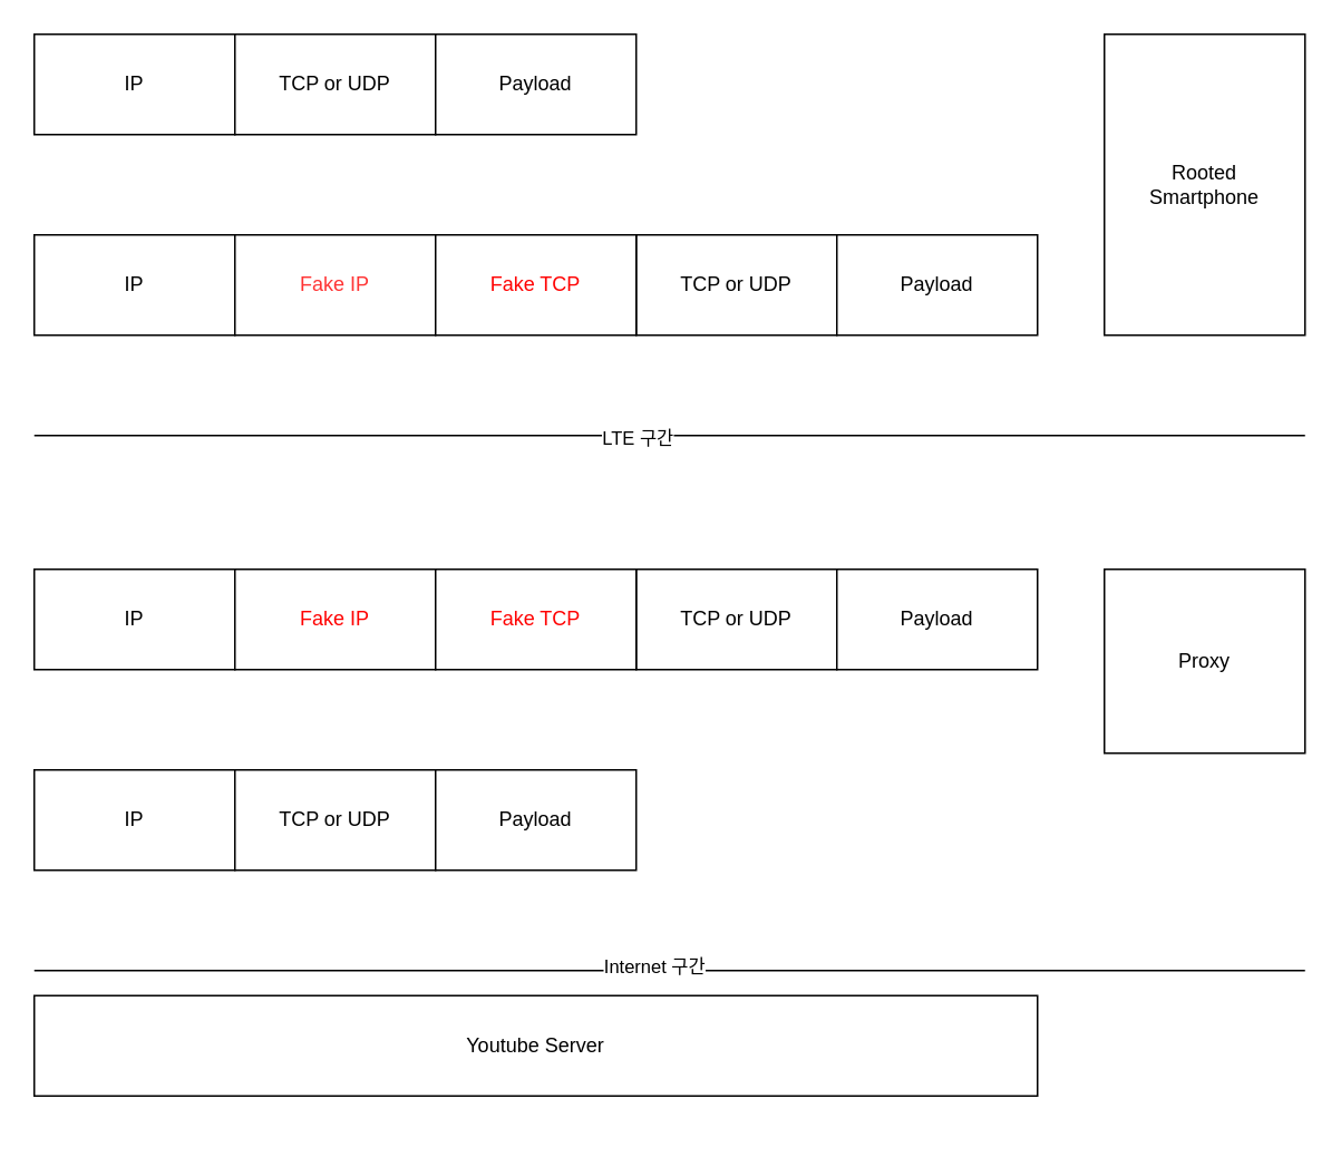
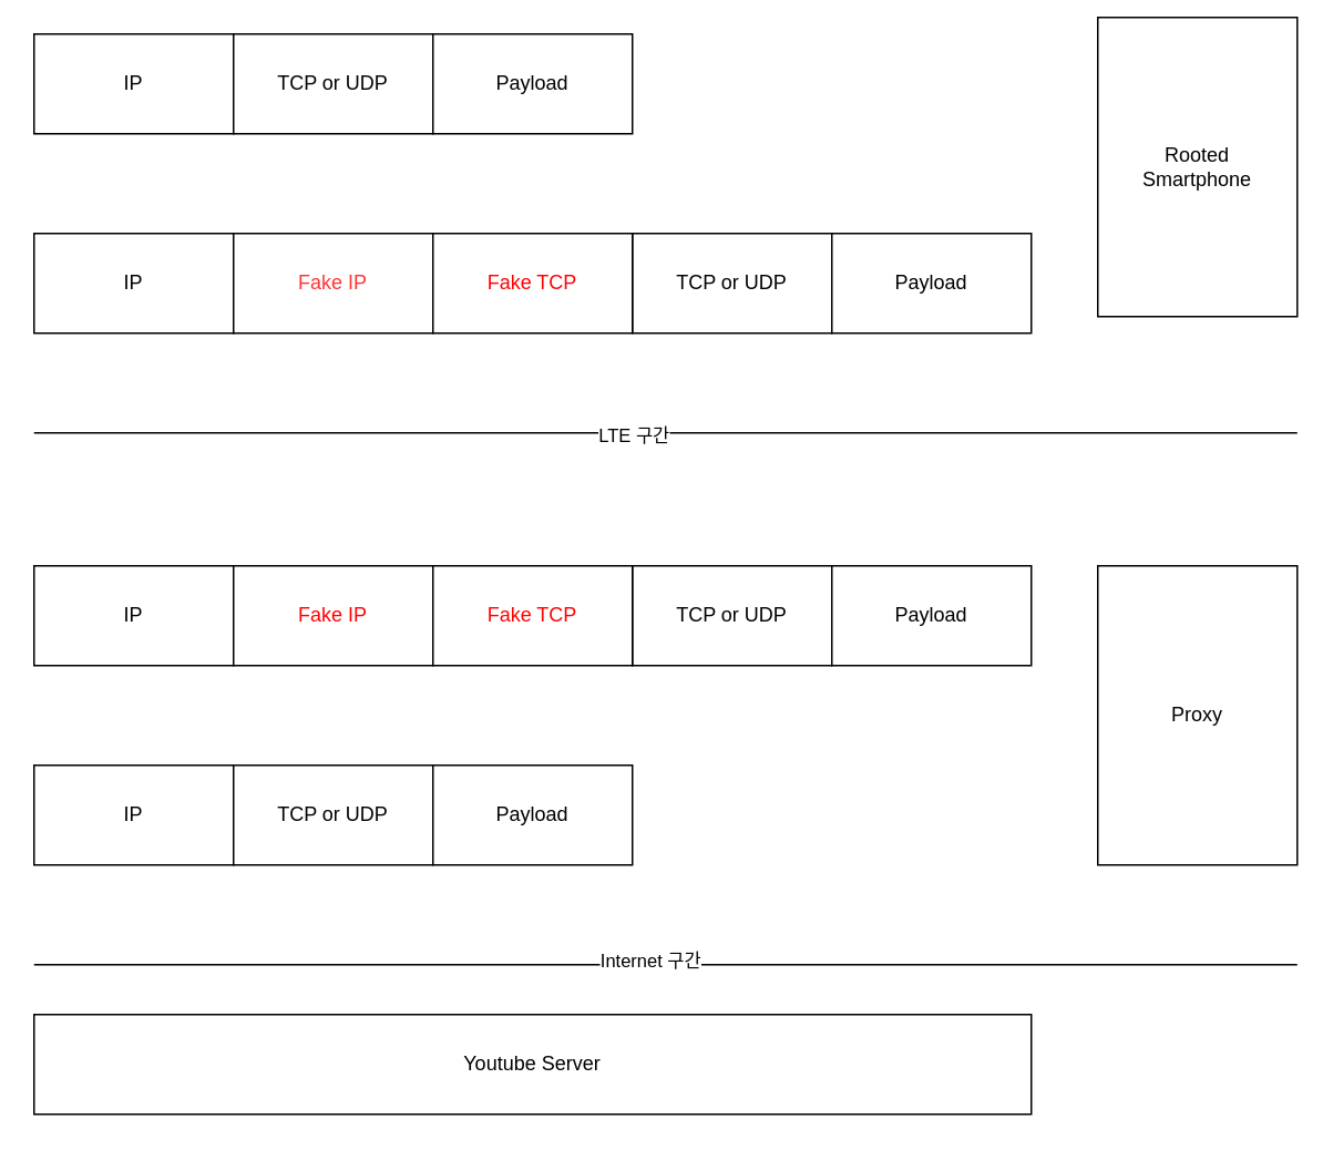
  <mxCell id="0" />
  <mxCell id="1" parent="0" />
  <mxCell id="2" value="IP" style="rounded=0;whiteSpace=wrap;html=1;" vertex="1" parent="1"><mxGeometry x="20" y="20" width="120" height="60" as="geometry" /></mxCell>
  <mxCell id="3" value="TCP or UDP" style="rounded=0;whiteSpace=wrap;html=1;" vertex="1" parent="1"><mxGeometry x="140" y="20" width="120" height="60" as="geometry" /></mxCell>
  <mxCell id="4" value="Payload" style="rounded=0;whiteSpace=wrap;html=1;" vertex="1" parent="1"><mxGeometry x="260" y="20" width="120" height="60" as="geometry" /></mxCell>
  <mxCell id="5" value="IP" style="rounded=0;whiteSpace=wrap;html=1;" vertex="1" parent="1"><mxGeometry x="20" y="140" width="120" height="60" as="geometry" /></mxCell>
  <mxCell id="6" value="TCP or UDP" style="rounded=0;whiteSpace=wrap;html=1;" vertex="1" parent="1"><mxGeometry x="380" y="140" width="120" height="60" as="geometry" /></mxCell>
  <mxCell id="7" value="Payload" style="rounded=0;whiteSpace=wrap;html=1;" vertex="1" parent="1"><mxGeometry x="500" y="140" width="120" height="60" as="geometry" /></mxCell>
  <mxCell id="8" value="&lt;font color=&quot;#ff3333&quot;&gt;Fake IP&lt;/font&gt;" style="rounded=0;whiteSpace=wrap;html=1;" vertex="1" parent="1"><mxGeometry x="140" y="140" width="120" height="60" as="geometry" /></mxCell>
  <mxCell id="9" value="&lt;font color=&quot;#ff0000&quot;&gt;Fake TCP&lt;/font&gt;" style="rounded=0;whiteSpace=wrap;html=1;" vertex="1" parent="1"><mxGeometry x="260" y="140" width="120" height="60" as="geometry" /></mxCell>
  <mxCell id="10" value="" style="endArrow=none;html=1;" edge="1" parent="1"><mxGeometry width="50" height="50" relative="1" as="geometry"><mxPoint x="20" y="260" as="sourcePoint" /><mxPoint x="780" y="260" as="targetPoint" /></mxGeometry></mxCell>
  <mxCell id="11" value="LTE 구간" style="edgeLabel;html=1;align=center;verticalAlign=middle;resizable=0;points=[];" vertex="1" connectable="0" parent="10"><mxGeometry x="-0.177" y="-1" relative="1" as="geometry"><mxPoint x="47" as="offset" /></mxGeometry></mxCell>
  <mxCell id="12" value="IP" style="rounded=0;whiteSpace=wrap;html=1;" vertex="1" parent="1"><mxGeometry x="20" y="340" width="120" height="60" as="geometry" /></mxCell>
  <mxCell id="13" value="TCP or UDP" style="rounded=0;whiteSpace=wrap;html=1;" vertex="1" parent="1"><mxGeometry x="380" y="340" width="120" height="60" as="geometry" /></mxCell>
  <mxCell id="14" value="Payload" style="rounded=0;whiteSpace=wrap;html=1;" vertex="1" parent="1"><mxGeometry x="500" y="340" width="120" height="60" as="geometry" /></mxCell>
  <mxCell id="15" value="&lt;font color=&quot;#ff0000&quot;&gt;Fake IP&lt;/font&gt;" style="rounded=0;whiteSpace=wrap;html=1;" vertex="1" parent="1"><mxGeometry x="140" y="340" width="120" height="60" as="geometry" /></mxCell>
  <mxCell id="16" value="&lt;font color=&quot;#ff0000&quot;&gt;Fake TCP&lt;/font&gt;" style="rounded=0;whiteSpace=wrap;html=1;" vertex="1" parent="1"><mxGeometry x="260" y="340" width="120" height="60" as="geometry" /></mxCell>
  <mxCell id="17" value="IP" style="rounded=0;whiteSpace=wrap;html=1;" vertex="1" parent="1"><mxGeometry x="20" y="460" width="120" height="60" as="geometry" /></mxCell>
  <mxCell id="18" value="TCP or UDP" style="rounded=0;whiteSpace=wrap;html=1;" vertex="1" parent="1"><mxGeometry x="140" y="460" width="120" height="60" as="geometry" /></mxCell>
  <mxCell id="19" value="Payload" style="rounded=0;whiteSpace=wrap;html=1;" vertex="1" parent="1"><mxGeometry x="260" y="460" width="120" height="60" as="geometry" /></mxCell>
- <mxCell id="20" value="Rooted&lt;br&gt;Smartphone" style="rounded=0;whiteSpace=wrap;html=1;" vertex="1" parent="1"><mxGeometry x="660" y="20" width="120" height="180" as="geometry" /></mxCell>
- <mxCell id="21" value="Proxy" style="rounded=0;whiteSpace=wrap;html=1;" vertex="1" parent="1"><mxGeometry x="660" y="340" width="120" height="110" as="geometry" /></mxCell>
- <mxCell id="22" value="Youtube Server" style="rounded=0;whiteSpace=wrap;html=1;" vertex="1" parent="1"><mxGeometry x="20" y="595" width="600" height="60" as="geometry" /></mxCell>
+ <mxCell id="20" value="Rooted&lt;br&gt;Smartphone" style="rounded=0;whiteSpace=wrap;html=1;" vertex="1" parent="1"><mxGeometry x="660" y="10" width="120" height="180" as="geometry" /></mxCell>
+ <mxCell id="21" value="Proxy" style="rounded=0;whiteSpace=wrap;html=1;" vertex="1" parent="1"><mxGeometry x="660" y="340" width="120" height="180" as="geometry" /></mxCell>
+ <mxCell id="22" value="Youtube Server" style="rounded=0;whiteSpace=wrap;html=1;" vertex="1" parent="1"><mxGeometry x="20" y="610" width="600" height="60" as="geometry" /></mxCell>
  <mxCell id="23" value="" style="endArrow=none;html=1;" edge="1" parent="1"><mxGeometry width="50" height="50" relative="1" as="geometry"><mxPoint x="20" y="580" as="sourcePoint" /><mxPoint x="780" y="580" as="targetPoint" /><Array as="points"><mxPoint x="400" y="580" /></Array></mxGeometry></mxCell>
  <mxCell id="24" value="Internet 구간" style="edgeLabel;html=1;align=center;verticalAlign=middle;resizable=0;points=[];" vertex="1" connectable="0" parent="23"><mxGeometry x="-0.026" y="3" relative="1" as="geometry"><mxPoint as="offset" /></mxGeometry></mxCell>
